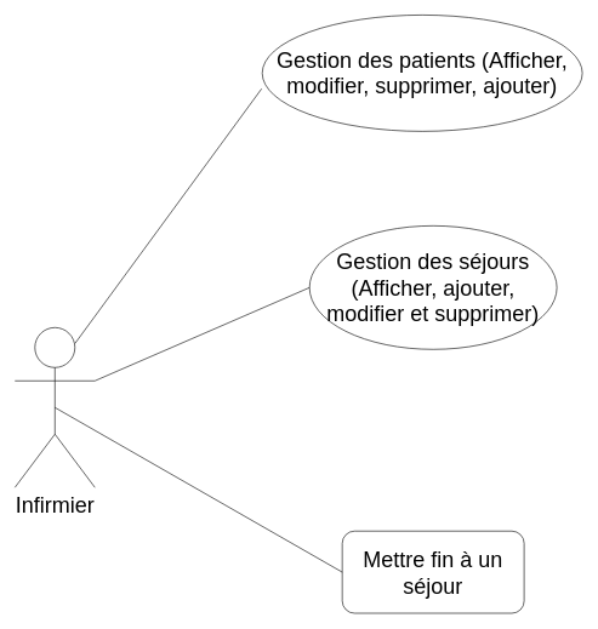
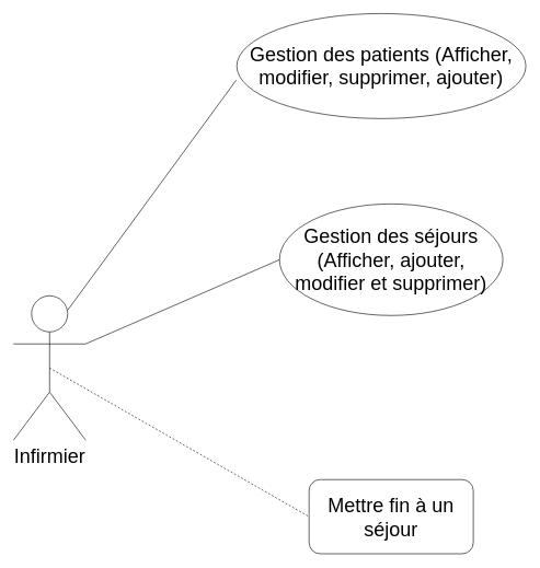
  <mxCell id="0" />
  <mxCell id="1" parent="0" />
  <mxCell id="2" value="Infirmier" style="shape=umlActor;verticalLabelPosition=bottom;labelBackgroundColor=#ffffff;verticalAlign=top;html=1;outlineConnect=0;fontSize=30;" vertex="1" parent="1"><mxGeometry x="20" y="450" width="110" height="220" as="geometry" /></mxCell>
  <mxCell id="3" value="Gestion des patients (Afficher, modifier, supprimer, ajouter)" style="ellipse;whiteSpace=wrap;html=1;fontSize=30;" vertex="1" parent="1"><mxGeometry x="360" y="20" width="440" height="160" as="geometry" /></mxCell>
  <mxCell id="4" value="Gestion des séjours (Afficher, ajouter, modifier et supprimer)" style="ellipse;whiteSpace=wrap;html=1;fontSize=30;" vertex="1" parent="1"><mxGeometry x="425" y="310" width="340" height="170" as="geometry" /></mxCell>
  <mxCell id="5" value="Mettre fin à un séjour" style="whiteSpace=wrap;html=1;fontSize=30;rounded=1;" vertex="1" parent="1"><mxGeometry x="470" y="730" width="250" height="113" as="geometry" /></mxCell>
  <mxCell id="6" value="" style="endArrow=none;html=1;fontSize=30;entryX=-0.002;entryY=0.634;entryDx=0;entryDy=0;entryPerimeter=0;exitX=0.75;exitY=0.1;exitDx=0;exitDy=0;exitPerimeter=0;" edge="1" parent="1" source="2" target="3"><mxGeometry width="50" height="50" relative="1" as="geometry"><mxPoint x="20" y="910" as="sourcePoint" /><mxPoint x="70" y="860" as="targetPoint" /></mxGeometry></mxCell>
  <mxCell id="7" value="" style="endArrow=none;html=1;fontSize=30;entryX=0;entryY=0.5;entryDx=0;entryDy=0;exitX=1;exitY=0.333;exitDx=0;exitDy=0;exitPerimeter=0;" edge="1" parent="1" source="2" target="4"><mxGeometry width="50" height="50" relative="1" as="geometry"><mxPoint x="20" y="910" as="sourcePoint" /><mxPoint x="70" y="860" as="targetPoint" /></mxGeometry></mxCell>
- <mxCell id="8" value="" style="endArrow=none;html=1;fontSize=30;entryX=0;entryY=0.5;entryDx=0;entryDy=0;exitX=0.5;exitY=0.5;exitDx=0;exitDy=0;exitPerimeter=0;" edge="1" parent="1" source="2" target="5"><mxGeometry width="50" height="50" relative="1" as="geometry"><mxPoint x="20" y="910" as="sourcePoint" /><mxPoint x="70" y="860" as="targetPoint" /></mxGeometry></mxCell>
+ <mxCell id="8" value="" style="endArrow=none;html=1;fontSize=30;entryX=0;entryY=0.5;entryDx=0;entryDy=0;exitX=0.5;exitY=0.5;exitDx=0;exitDy=0;exitPerimeter=0;dashed=1;" edge="1" parent="1" source="2" target="5"><mxGeometry width="50" height="50" relative="1" as="geometry"><mxPoint x="20" y="910" as="sourcePoint" /><mxPoint x="70" y="860" as="targetPoint" /></mxGeometry></mxCell>
